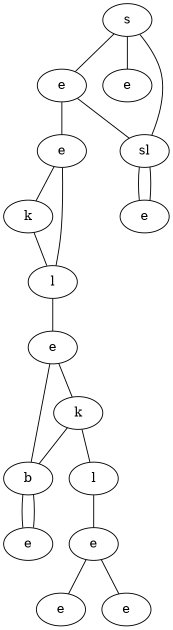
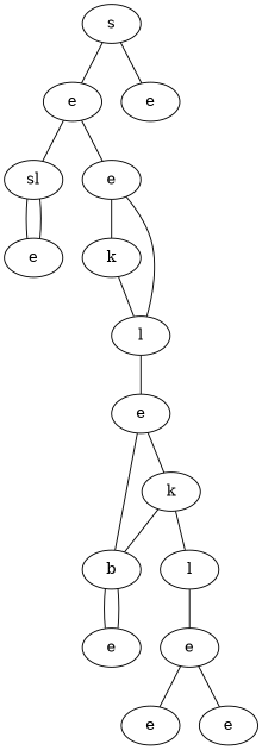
  graph {
    n1 [label=s]
    n2 [label=e]
    n3 [label=e]
    n4 [label=sl]
    n5 [label=e]
    n6 [label=e]
    n7 [label=k]
    n8 [label=l]
    n9 [label=e]
    n10 [label=k]
    n11 [label=b]
    n12 [label=l]
    n13 [label=e]
    n14 [label=e]
    n15 [label=e]
    n16 [label=e]
    n1 -- n2
    n1 -- n3
-   n1 -- n4
    n2 -- n4
    n2 -- n5
    n4 -- n6
    n4 -- n6
    n5 -- n7
    n5 -- n8
    n7 -- n8
    n8 -- n9
    n9 -- n10
    n9 -- n11
    n10 -- n11
    n10 -- n12
    n11 -- n13
    n11 -- n13
    n12 -- n14
    n14 -- n15
    n14 -- n16
  }
